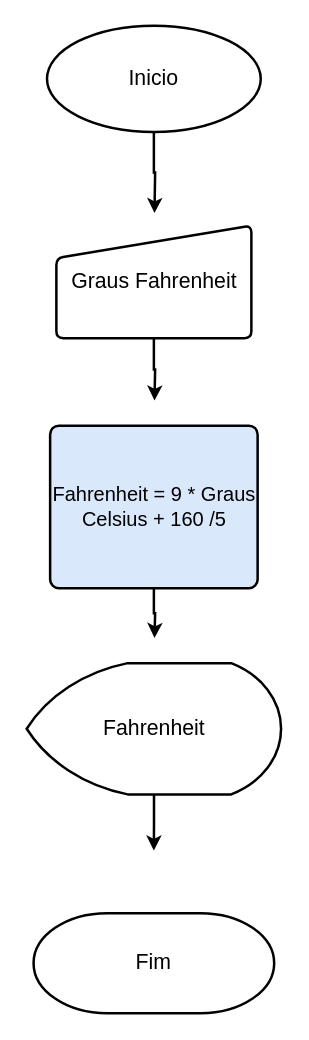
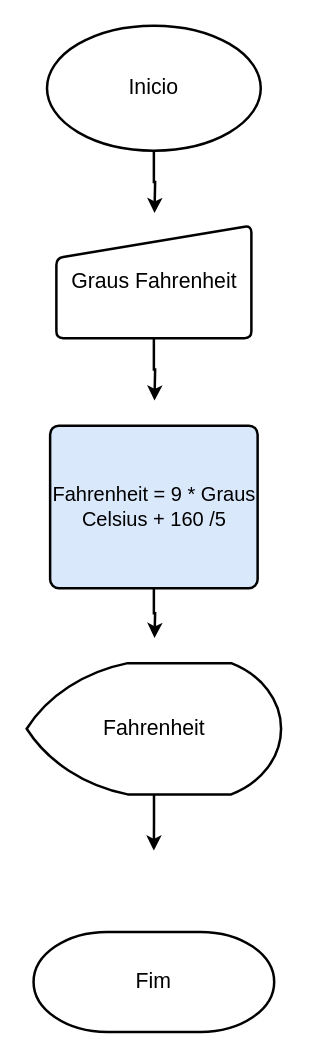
  <mxCell id="0" />
  <mxCell id="1" parent="0" />
  <mxCell id="2" style="edgeStyle=orthogonalEdgeStyle;rounded=0;orthogonalLoop=1;jettySize=auto;html=1;exitX=0.5;exitY=1;exitDx=0;exitDy=0;exitPerimeter=0;strokeWidth=2;" parent="1" source="3" edge="1"><mxGeometry relative="1" as="geometry"><mxPoint x="123" y="170" as="targetPoint" /></mxGeometry></mxCell>
- <mxCell id="3" value="&lt;font style=&quot;font-size: 17px&quot;&gt;Inicio&lt;/font&gt;" style="strokeWidth=2;html=1;shape=mxgraph.flowchart.start_1;whiteSpace=wrap;" parent="1" vertex="1"><mxGeometry x="37" y="20" width="171" height="85" as="geometry" /></mxCell>
+ <mxCell id="3" value="&lt;font style=&quot;font-size: 17px&quot;&gt;Inicio&lt;/font&gt;" style="strokeWidth=2;html=1;shape=mxgraph.flowchart.start_1;whiteSpace=wrap;" parent="1" vertex="1"><mxGeometry x="37" y="20" width="171" height="100" as="geometry" /></mxCell>
  <mxCell id="4" style="edgeStyle=orthogonalEdgeStyle;rounded=0;orthogonalLoop=1;jettySize=auto;html=1;exitX=0.5;exitY=1;exitDx=0;exitDy=0;strokeWidth=2;" parent="1" source="5" edge="1"><mxGeometry relative="1" as="geometry"><mxPoint x="123" y="320" as="targetPoint" /></mxGeometry></mxCell>
  <mxCell id="5" value="&lt;font style=&quot;font-size: 17px&quot;&gt;Graus Fahrenheit&lt;/font&gt;" style="html=1;strokeWidth=2;shape=manualInput;whiteSpace=wrap;rounded=1;size=26;arcSize=11;" parent="1" vertex="1"><mxGeometry x="44.5" y="180" width="156" height="90" as="geometry" /></mxCell>
  <mxCell id="6" style="edgeStyle=orthogonalEdgeStyle;rounded=0;orthogonalLoop=1;jettySize=auto;html=1;exitX=0.5;exitY=1;exitDx=0;exitDy=0;strokeWidth=2;" parent="1" source="7" edge="1"><mxGeometry relative="1" as="geometry"><mxPoint x="123" y="510" as="targetPoint" /></mxGeometry></mxCell>
  <mxCell id="7" value="&lt;font style=&quot;font-size: 16px&quot;&gt;Fahrenheit = 9 * Graus Celsius + 160 /5&lt;/font&gt;" style="rounded=1;whiteSpace=wrap;html=1;absoluteArcSize=1;arcSize=14;strokeWidth=2;fillColor=#dae8fc;" parent="1" vertex="1"><mxGeometry x="39.5" y="340" width="166" height="130" as="geometry" /></mxCell>
  <mxCell id="8" style="edgeStyle=orthogonalEdgeStyle;rounded=0;orthogonalLoop=1;jettySize=auto;html=1;strokeWidth=2;" parent="1" source="9" edge="1"><mxGeometry relative="1" as="geometry"><mxPoint x="122.5" y="680" as="targetPoint" /></mxGeometry></mxCell>
  <mxCell id="9" value="&lt;font style=&quot;font-size: 17px&quot;&gt;Fahrenheit&lt;/font&gt;" style="strokeWidth=2;html=1;shape=mxgraph.flowchart.display;whiteSpace=wrap;" parent="1" vertex="1"><mxGeometry x="20.75" y="530" width="203.5" height="105" as="geometry" /></mxCell>
- <mxCell id="10" value="&lt;font style=&quot;font-size: 17px&quot;&gt;Fim&lt;/font&gt;" style="strokeWidth=2;html=1;shape=mxgraph.flowchart.terminator;whiteSpace=wrap;" parent="1" vertex="1"><mxGeometry x="26.25" y="730" width="192.5" height="80" as="geometry" /></mxCell>
+ <mxCell id="10" value="&lt;font style=&quot;font-size: 17px&quot;&gt;Fim&lt;/font&gt;" style="strokeWidth=2;html=1;shape=mxgraph.flowchart.terminator;whiteSpace=wrap;" parent="1" vertex="1"><mxGeometry x="26.25" y="745" width="192.5" height="80" as="geometry" /></mxCell>
